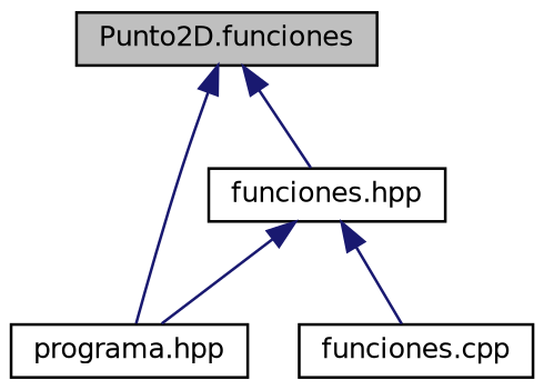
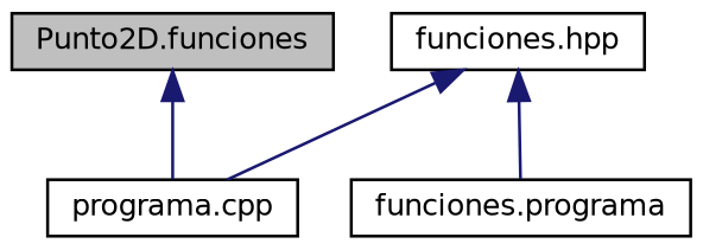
  digraph {
    node [color=black fillcolor=white fontname=Helvetica fontsize=10 shape=record style=filled]
    edge [color=midnightblue dir=back fontname=Helvetica fontsize=10 labelfontname=Helvetica labelfontsize=10 style=solid]
    n1 [fillcolor=grey75 fontcolor=black height=0.2 label="Punto2D.funciones" width=0.4]
    n2 [height=0.2 label="funciones.hpp" width=0.4]
-   n3 [height=0.2 label="programa.hpp" width=0.4]
-   n4 [height=0.2 label="funciones.cpp" width=0.4]
-   n1 -> n2
+   n3 [height=0.2 label="programa.cpp" width=0.4]
+   n4 [height=0.2 label="funciones.programa" width=0.4]
    n1 -> n3
    n2 -> n3
    n2 -> n4
  }
